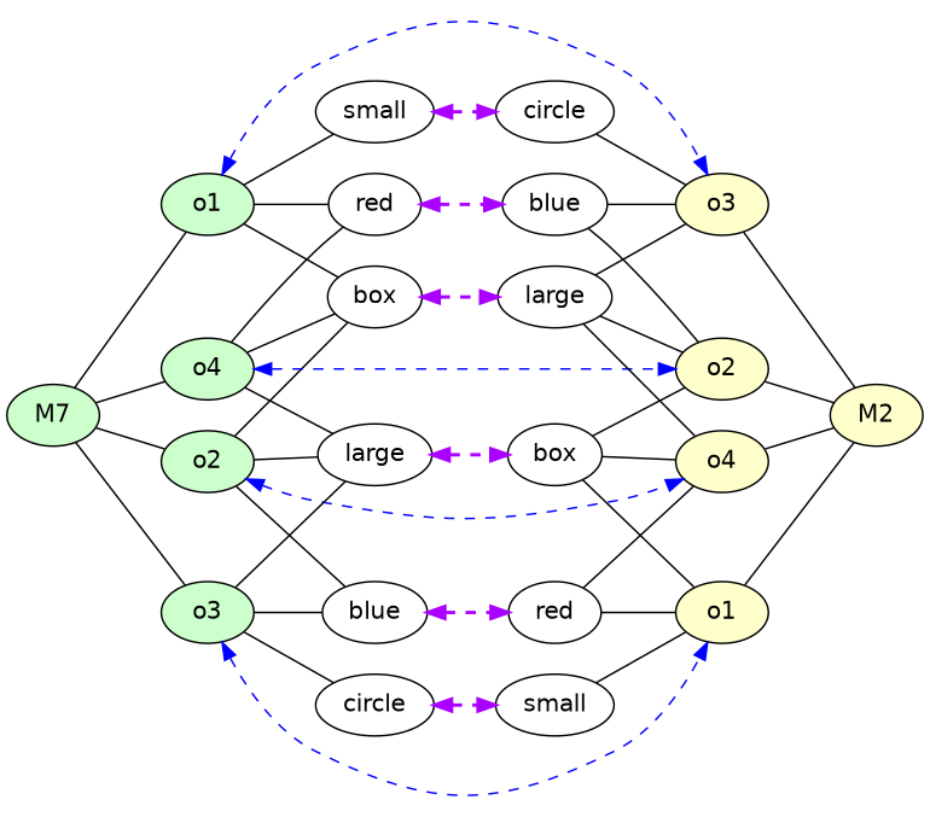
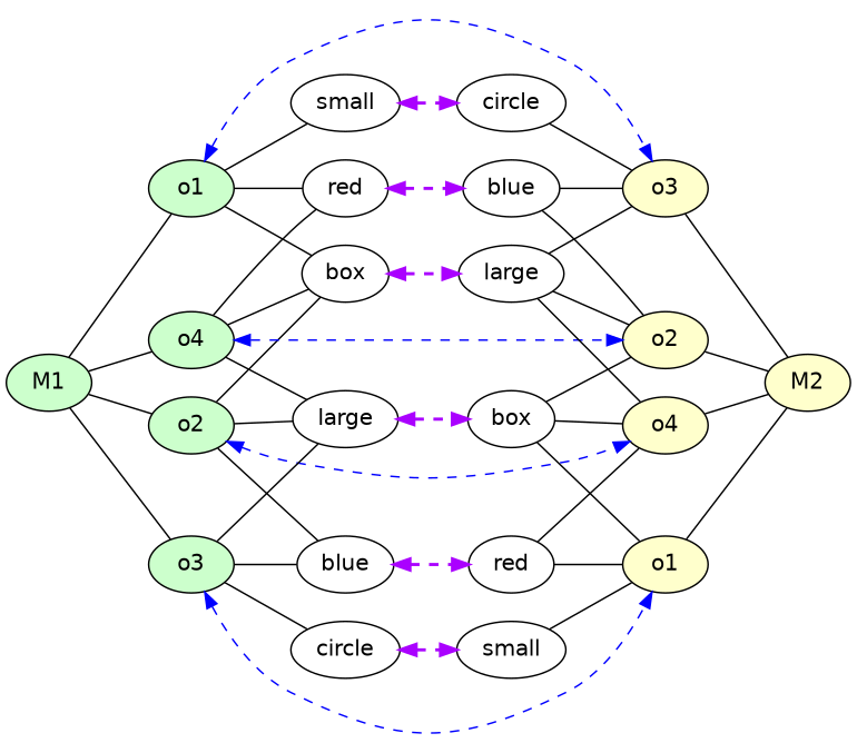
  strict digraph {
    rankdir=LR
    node [fontname=Helvetica shape=oval]
    edge [constraint=true dir=none]
-   M1 [fillcolor="#CCFFCC" height=0.5 style=filled width=0.75 label=M7]
+   M1 [fillcolor="#CCFFCC" height=0.5 style=filled width=0.75]
    n2 [fillcolor="#CCFFCC" height=0.5 label=o1 style=filled width=0.75]
    n3 [fillcolor="#CCFFCC" height=0.5 label=o2 style=filled width=0.75]
    n4 [fillcolor="#CCFFCC" height=0.5 label=o3 style=filled width=0.75]
    n5 [fillcolor="#CCFFCC" height=0.5 label=o4 style=filled width=0.75]
    n6 [height=0.5 label=red width=0.75]
    n7 [height=0.5 label=box width=0.75]
    n8 [height=0.5 label=small width=0.88464]
    n9 [fillcolor="#FFFFCC" height=0.5 label=o3 style=filled width=0.75]
    n10 [fillcolor="#FFFFCC" height=0.5 label=o4 style=filled width=0.75]
    n11 [height=0.5 label=blue width=0.77632]
    n12 [height=0.5 label=large width=0.86659]
    n13 [fillcolor="#FFFFCC" height=0.5 label=o1 style=filled width=0.75]
    n14 [height=0.5 label=circle width=0.88464]
    n15 [fillcolor="#FFFFCC" height=0.5 label=o2 style=filled width=0.75]
    M2 [fillcolor="#FFFFCC" height=0.5 style=filled width=0.75]
    n17 [height=0.5 label=blue width=0.77632]
    n18 [height=0.5 label=large width=0.86659]
    n19 [height=0.5 label=circle width=0.88464]
    n20 [height=0.5 label=red width=0.75]
    n21 [height=0.5 label=box width=0.75]
    n22 [height=0.5 label=small width=0.88464]
    M1 -> n2 [penwidth=1]
    M1 -> n3 [penwidth=1]
    M1 -> n4 [penwidth=1]
    M1 -> n5 [penwidth=1]
    n2 -> n6
    n2 -> n7
    n2 -> n8
    n2 -> n9 [color=blue dir=both penwidth=1 style=dashed]
    n3 -> n7
    n3 -> n10 [color=blue dir=both penwidth=1 style=dashed]
    n3 -> n11
    n3 -> n12
    n4 -> n11
    n4 -> n12
    n4 -> n13 [color=blue dir=both penwidth=1 style=dashed]
    n4 -> n14
    n5 -> n6
    n5 -> n7
    n5 -> n12
    n5 -> n15 [color=blue dir=both penwidth=1 style=dashed]
    n6 -> n17 [color="#AA00FF" dir=both penwidth=2 style=dashed]
    n7 -> n18 [color="#AA00FF" dir=both penwidth=2 style=dashed]
    n8 -> n19 [color="#AA00FF" dir=both penwidth=2 style=dashed]
    n9 -> M2 [penwidth=1]
    n10 -> M2 [penwidth=1]
    n11 -> n20 [color="#AA00FF" dir=both penwidth=2 style=dashed]
    n12 -> n21 [color="#AA00FF" dir=both penwidth=2 style=dashed]
    n13 -> M2 [penwidth=1]
    n14 -> n22 [color="#AA00FF" dir=both penwidth=2 style=dashed]
    n15 -> M2 [penwidth=1]
    n17 -> n9
    n17 -> n15
    n18 -> n9
    n18 -> n10
    n18 -> n15
    n19 -> n9
    n20 -> n10
    n20 -> n13
    n21 -> n10
    n21 -> n13
    n21 -> n15
    n22 -> n13
  }
